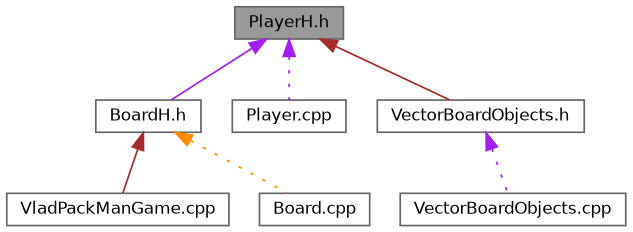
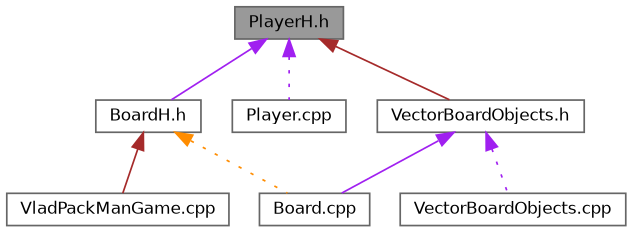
  digraph {
    node [color=grey40 fillcolor=white fontname=Helvetica fontsize=10 shape=box style=filled]
    edge [color=purple dir=back fontname=Helvetica fontsize=10 labelfontname=Helvetica labelfontsize=10 style=solid]
    n1 [color=gray40 fillcolor=grey60 fontcolor=black height=0.2 label="PlayerH.h" width=0.4]
    n2 [height=0.2 label="BoardH.h" width=0.4]
    n3 [height=0.2 label="Player.cpp" width=0.4]
    n4 [height=0.2 label="VectorBoardObjects.h" width=0.4]
    n5 [height=0.2 label="Board.cpp" width=0.4]
    n6 [height=0.2 label="VladPackManGame.cpp" width=0.4]
    n7 [height=0.2 label="VectorBoardObjects.cpp" width=0.4]
    n1 -> n2
    n1 -> n3 [style=dotted]
    n1 -> n4 [color=brown]
    n2 -> n5 [color=darkorange style=dotted]
    n2 -> n6 [color=brown]
+   n4 -> n5
    n4 -> n7 [style=dotted]
  }
